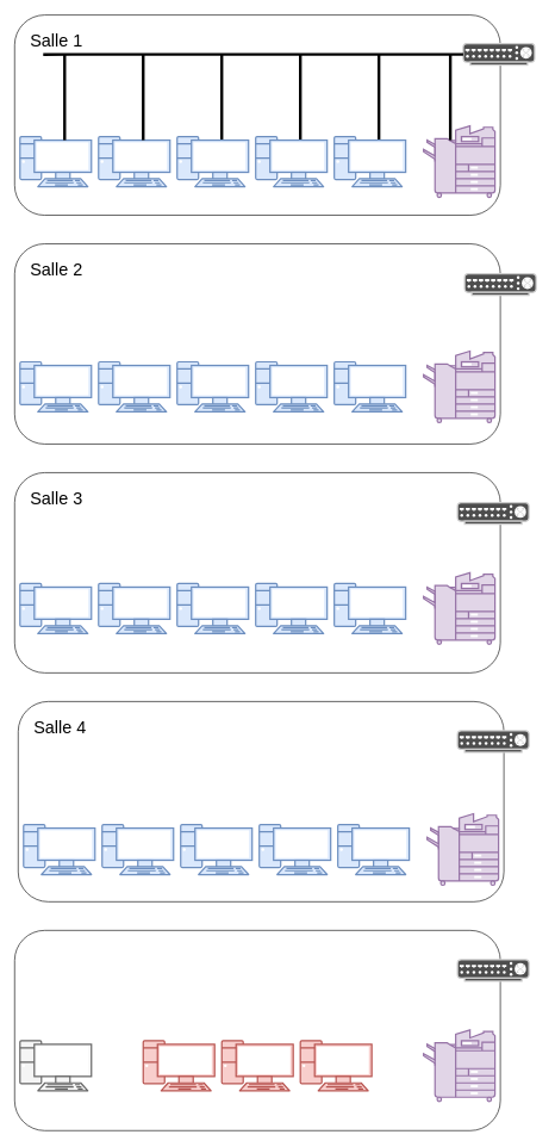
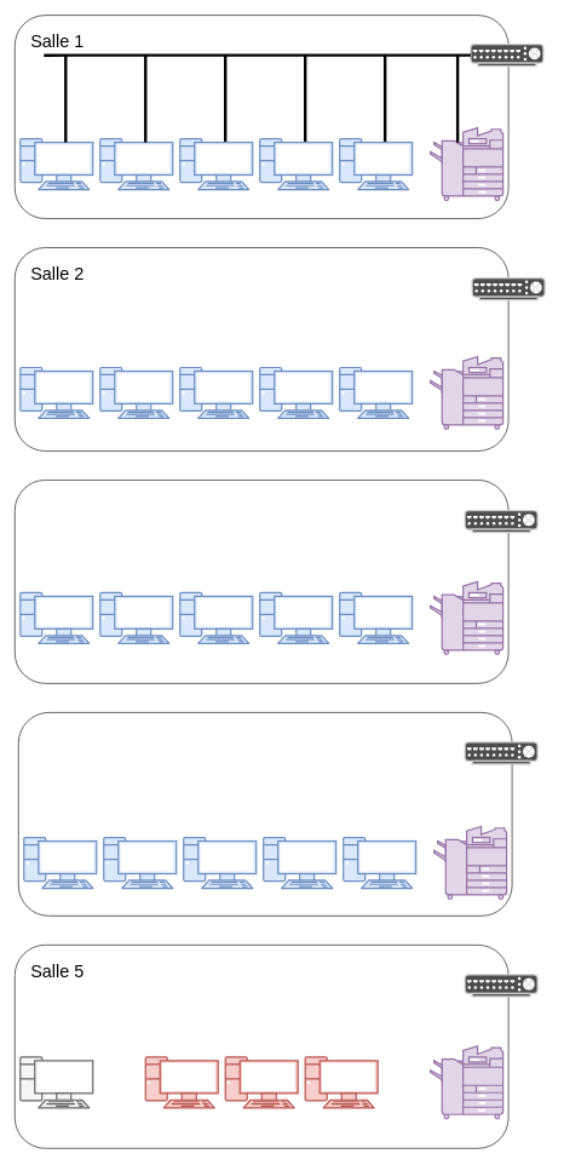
  <mxCell id="0" />
  <mxCell id="1" parent="0" />
  <mxCell id="2" value="" style="group;movable=0;resizable=0;rotatable=0;deletable=0;editable=0;connectable=0;" parent="1" vertex="1" connectable="0"><mxGeometry x="20" y="340" width="730" height="280" as="geometry" /></mxCell>
  <mxCell id="3" value="" style="rounded=1;whiteSpace=wrap;html=1;movable=0;resizable=0;rotatable=0;deletable=0;editable=0;connectable=0;" parent="2" vertex="1"><mxGeometry width="680" height="280" as="geometry" /></mxCell>
  <mxCell id="4" value="&lt;div&gt;Salle 2&lt;br&gt;&lt;/div&gt;" style="text;html=1;resizable=0;points=[];autosize=1;align=left;verticalAlign=top;spacingTop=-4;fontSize=24;movable=0;rotatable=0;deletable=0;editable=0;connectable=0;" parent="2" vertex="1"><mxGeometry x="20" y="20" width="90" height="30" as="geometry" /></mxCell>
  <mxCell id="5" value="" style="verticalAlign=top;verticalLabelPosition=bottom;labelPosition=center;align=center;html=1;outlineConnect=0;fillColor=#dae8fc;strokeColor=#6c8ebf;gradientDirection=north;strokeWidth=2;shape=mxgraph.networks.pc;movable=0;resizable=0;rotatable=0;deletable=0;editable=0;connectable=0;" parent="2" vertex="1"><mxGeometry x="7.5" y="165" width="100" height="70" as="geometry" /></mxCell>
  <mxCell id="6" value="" style="verticalAlign=top;verticalLabelPosition=bottom;labelPosition=center;align=center;html=1;outlineConnect=0;fillColor=#dae8fc;strokeColor=#6c8ebf;gradientDirection=north;strokeWidth=2;shape=mxgraph.networks.pc;movable=0;resizable=0;rotatable=0;deletable=0;editable=0;connectable=0;" parent="2" vertex="1"><mxGeometry x="117.5" y="165" width="100" height="70" as="geometry" /></mxCell>
  <mxCell id="7" value="" style="verticalAlign=top;verticalLabelPosition=bottom;labelPosition=center;align=center;html=1;outlineConnect=0;fillColor=#dae8fc;strokeColor=#6c8ebf;gradientDirection=north;strokeWidth=2;shape=mxgraph.networks.pc;movable=0;resizable=0;rotatable=0;deletable=0;editable=0;connectable=0;" parent="2" vertex="1"><mxGeometry x="227.5" y="165" width="100" height="70" as="geometry" /></mxCell>
  <mxCell id="8" value="" style="verticalAlign=top;verticalLabelPosition=bottom;labelPosition=center;align=center;html=1;outlineConnect=0;fillColor=#dae8fc;strokeColor=#6c8ebf;gradientDirection=north;strokeWidth=2;shape=mxgraph.networks.pc;movable=0;resizable=0;rotatable=0;deletable=0;editable=0;connectable=0;" parent="2" vertex="1"><mxGeometry x="337.5" y="165" width="100" height="70" as="geometry" /></mxCell>
  <mxCell id="9" value="" style="verticalAlign=top;verticalLabelPosition=bottom;labelPosition=center;align=center;html=1;outlineConnect=0;fillColor=#e1d5e7;strokeColor=#9673a6;gradientDirection=north;strokeWidth=2;shape=mxgraph.networks.copier;movable=0;resizable=0;rotatable=0;deletable=0;editable=0;connectable=0;" parent="2" vertex="1"><mxGeometry x="572.5" y="150" width="100" height="100" as="geometry" /></mxCell>
  <mxCell id="10" value="" style="verticalAlign=top;verticalLabelPosition=bottom;labelPosition=center;align=center;html=1;outlineConnect=0;fillColor=#dae8fc;strokeColor=#6c8ebf;gradientDirection=north;strokeWidth=2;shape=mxgraph.networks.pc;movable=0;resizable=0;rotatable=0;deletable=0;editable=0;connectable=0;" parent="2" vertex="1"><mxGeometry x="447.5" y="165" width="100" height="70" as="geometry" /></mxCell>
  <mxCell id="11" value="" style="verticalAlign=top;verticalLabelPosition=bottom;labelPosition=center;align=center;html=1;outlineConnect=0;gradientDirection=north;strokeWidth=2;shape=mxgraph.networks.switch;fillColor=#4D4D4D;strokeColor=#CCCCCC;fontColor=#ffffff;" vertex="1" parent="2"><mxGeometry x="630" y="42" width="100" height="30" as="geometry" /></mxCell>
  <mxCell id="12" value="" style="group;movable=0;resizable=0;rotatable=0;deletable=0;editable=0;connectable=0;" parent="1" vertex="1" connectable="0"><mxGeometry x="20" y="660" width="720" height="280" as="geometry" /></mxCell>
  <mxCell id="13" value="" style="rounded=1;whiteSpace=wrap;html=1;movable=0;resizable=0;rotatable=0;deletable=0;editable=0;connectable=0;" parent="12" vertex="1"><mxGeometry width="680" height="280" as="geometry" /></mxCell>
- <mxCell id="14" value="&lt;div&gt;Salle 3&lt;br&gt;&lt;/div&gt;" style="text;html=1;resizable=0;points=[];autosize=1;align=left;verticalAlign=top;spacingTop=-4;fontSize=24;movable=0;rotatable=0;deletable=0;editable=0;connectable=0;" parent="12" vertex="1"><mxGeometry x="20" y="20" width="90" height="30" as="geometry" /></mxCell>
  <mxCell id="15" value="" style="verticalAlign=top;verticalLabelPosition=bottom;labelPosition=center;align=center;html=1;outlineConnect=0;fillColor=#dae8fc;strokeColor=#6c8ebf;gradientDirection=north;strokeWidth=2;shape=mxgraph.networks.pc;movable=0;resizable=0;rotatable=0;deletable=0;editable=0;connectable=0;" parent="12" vertex="1"><mxGeometry x="7.5" y="155" width="100" height="70" as="geometry" /></mxCell>
  <mxCell id="16" value="" style="verticalAlign=top;verticalLabelPosition=bottom;labelPosition=center;align=center;html=1;outlineConnect=0;fillColor=#dae8fc;strokeColor=#6c8ebf;gradientDirection=north;strokeWidth=2;shape=mxgraph.networks.pc;movable=0;resizable=0;rotatable=0;deletable=0;editable=0;connectable=0;" parent="12" vertex="1"><mxGeometry x="117.5" y="155" width="100" height="70" as="geometry" /></mxCell>
  <mxCell id="17" value="" style="verticalAlign=top;verticalLabelPosition=bottom;labelPosition=center;align=center;html=1;outlineConnect=0;fillColor=#dae8fc;strokeColor=#6c8ebf;gradientDirection=north;strokeWidth=2;shape=mxgraph.networks.pc;movable=0;resizable=0;rotatable=0;deletable=0;editable=0;connectable=0;" parent="12" vertex="1"><mxGeometry x="227.5" y="155" width="100" height="70" as="geometry" /></mxCell>
  <mxCell id="18" value="" style="verticalAlign=top;verticalLabelPosition=bottom;labelPosition=center;align=center;html=1;outlineConnect=0;fillColor=#dae8fc;strokeColor=#6c8ebf;gradientDirection=north;strokeWidth=2;shape=mxgraph.networks.pc;movable=0;resizable=0;rotatable=0;deletable=0;editable=0;connectable=0;" parent="12" vertex="1"><mxGeometry x="337.5" y="155" width="100" height="70" as="geometry" /></mxCell>
  <mxCell id="19" value="" style="verticalAlign=top;verticalLabelPosition=bottom;labelPosition=center;align=center;html=1;outlineConnect=0;fillColor=#e1d5e7;strokeColor=#9673a6;gradientDirection=north;strokeWidth=2;shape=mxgraph.networks.copier;movable=0;resizable=0;rotatable=0;deletable=0;editable=0;connectable=0;" parent="12" vertex="1"><mxGeometry x="572.5" y="140" width="100" height="100" as="geometry" /></mxCell>
  <mxCell id="20" value="" style="verticalAlign=top;verticalLabelPosition=bottom;labelPosition=center;align=center;html=1;outlineConnect=0;fillColor=#dae8fc;strokeColor=#6c8ebf;gradientDirection=north;strokeWidth=2;shape=mxgraph.networks.pc;movable=0;resizable=0;rotatable=0;deletable=0;editable=0;connectable=0;" parent="12" vertex="1"><mxGeometry x="447.5" y="155" width="100" height="70" as="geometry" /></mxCell>
  <mxCell id="21" value="" style="verticalAlign=top;verticalLabelPosition=bottom;labelPosition=center;align=center;html=1;outlineConnect=0;gradientDirection=north;strokeWidth=2;shape=mxgraph.networks.switch;fillColor=#4D4D4D;strokeColor=#CCCCCC;fontColor=#ffffff;" vertex="1" parent="12"><mxGeometry x="620" y="42" width="100" height="30" as="geometry" /></mxCell>
  <mxCell id="22" value="" style="group;movable=0;resizable=0;rotatable=0;deletable=0;editable=0;connectable=0;" parent="1" vertex="1" connectable="0"><mxGeometry x="25" y="980.059" width="730" height="280" as="geometry" /></mxCell>
  <mxCell id="23" value="" style="rounded=1;whiteSpace=wrap;html=1;movable=0;resizable=0;rotatable=0;deletable=0;editable=0;connectable=0;" parent="22" vertex="1"><mxGeometry width="680" height="280" as="geometry" /></mxCell>
- <mxCell id="24" value="&lt;div&gt;Salle 4&lt;br&gt;&lt;/div&gt;" style="text;html=1;resizable=0;points=[];autosize=1;align=left;verticalAlign=top;spacingTop=-4;fontSize=24;movable=0;rotatable=0;deletable=0;editable=0;connectable=0;" parent="22" vertex="1"><mxGeometry x="20" y="20" width="90" height="30" as="geometry" /></mxCell>
  <mxCell id="25" value="" style="verticalAlign=top;verticalLabelPosition=bottom;labelPosition=center;align=center;html=1;outlineConnect=0;fillColor=#dae8fc;strokeColor=#6c8ebf;gradientDirection=north;strokeWidth=2;shape=mxgraph.networks.pc;movable=0;resizable=0;rotatable=0;deletable=0;editable=0;connectable=0;" parent="22" vertex="1"><mxGeometry x="7.5" y="172" width="100" height="70" as="geometry" /></mxCell>
  <mxCell id="26" value="" style="verticalAlign=top;verticalLabelPosition=bottom;labelPosition=center;align=center;html=1;outlineConnect=0;fillColor=#dae8fc;strokeColor=#6c8ebf;gradientDirection=north;strokeWidth=2;shape=mxgraph.networks.pc;movable=0;resizable=0;rotatable=0;deletable=0;editable=0;connectable=0;" parent="22" vertex="1"><mxGeometry x="117.5" y="172" width="100" height="70" as="geometry" /></mxCell>
  <mxCell id="27" value="" style="verticalAlign=top;verticalLabelPosition=bottom;labelPosition=center;align=center;html=1;outlineConnect=0;fillColor=#dae8fc;strokeColor=#6c8ebf;gradientDirection=north;strokeWidth=2;shape=mxgraph.networks.pc;movable=0;resizable=0;rotatable=0;deletable=0;editable=0;connectable=0;" parent="22" vertex="1"><mxGeometry x="227.5" y="172" width="100" height="70" as="geometry" /></mxCell>
  <mxCell id="28" value="" style="verticalAlign=top;verticalLabelPosition=bottom;labelPosition=center;align=center;html=1;outlineConnect=0;fillColor=#dae8fc;strokeColor=#6c8ebf;gradientDirection=north;strokeWidth=2;shape=mxgraph.networks.pc;movable=0;resizable=0;rotatable=0;deletable=0;editable=0;connectable=0;" parent="22" vertex="1"><mxGeometry x="337.5" y="172" width="100" height="70" as="geometry" /></mxCell>
  <mxCell id="29" value="" style="verticalAlign=top;verticalLabelPosition=bottom;labelPosition=center;align=center;html=1;outlineConnect=0;fillColor=#e1d5e7;strokeColor=#9673a6;gradientDirection=north;strokeWidth=2;shape=mxgraph.networks.copier;movable=0;resizable=0;rotatable=0;deletable=0;editable=0;connectable=0;" parent="22" vertex="1"><mxGeometry x="572.5" y="157" width="100" height="100" as="geometry" /></mxCell>
  <mxCell id="30" value="" style="verticalAlign=top;verticalLabelPosition=bottom;labelPosition=center;align=center;html=1;outlineConnect=0;fillColor=#dae8fc;strokeColor=#6c8ebf;gradientDirection=north;strokeWidth=2;shape=mxgraph.networks.pc;movable=0;resizable=0;rotatable=0;deletable=0;editable=0;connectable=0;" parent="22" vertex="1"><mxGeometry x="447.5" y="172" width="100" height="70" as="geometry" /></mxCell>
  <mxCell id="31" value="" style="verticalAlign=top;verticalLabelPosition=bottom;labelPosition=center;align=center;html=1;outlineConnect=0;gradientDirection=north;strokeWidth=2;shape=mxgraph.networks.switch;fillColor=#4D4D4D;strokeColor=#CCCCCC;fontColor=#ffffff;" vertex="1" parent="22"><mxGeometry x="615" y="40.941" width="100" height="30" as="geometry" /></mxCell>
  <mxCell id="32" value="" style="group;movable=0;resizable=0;rotatable=0;deletable=0;editable=0;connectable=0;" parent="1" vertex="1" connectable="0"><mxGeometry x="20" y="1300.118" width="730" height="280" as="geometry" /></mxCell>
  <mxCell id="33" value="" style="rounded=1;whiteSpace=wrap;html=1;movable=0;resizable=0;rotatable=0;deletable=0;editable=0;connectable=0;" parent="32" vertex="1"><mxGeometry width="680" height="280" as="geometry" /></mxCell>
+ <mxCell id="34" value="&lt;div&gt;Salle 5&lt;br&gt;&lt;/div&gt;" style="text;html=1;resizable=0;points=[];autosize=1;align=left;verticalAlign=top;spacingTop=-4;fontSize=24;movable=0;rotatable=0;deletable=0;editable=0;connectable=0;" parent="32" vertex="1"><mxGeometry x="20" y="20" width="90" height="30" as="geometry" /></mxCell>
  <mxCell id="35" value="" style="verticalAlign=top;verticalLabelPosition=bottom;labelPosition=center;align=center;html=1;outlineConnect=0;fillColor=#f5f5f5;strokeColor=#666666;gradientDirection=north;strokeWidth=2;shape=mxgraph.networks.pc;fontColor=#333333;movable=0;resizable=0;rotatable=0;deletable=0;editable=0;connectable=0;" parent="32" vertex="1"><mxGeometry x="7.5" y="154.294" width="100" height="70" as="geometry" /></mxCell>
  <mxCell id="36" value="" style="verticalAlign=top;verticalLabelPosition=bottom;labelPosition=center;align=center;html=1;outlineConnect=0;fillColor=#f8cecc;strokeColor=#b85450;gradientDirection=north;strokeWidth=2;shape=mxgraph.networks.pc;movable=0;resizable=0;rotatable=0;deletable=0;editable=0;connectable=0;" parent="32" vertex="1"><mxGeometry x="180" y="154.294" width="100" height="70" as="geometry" /></mxCell>
  <mxCell id="37" value="" style="verticalAlign=top;verticalLabelPosition=bottom;labelPosition=center;align=center;html=1;outlineConnect=0;fillColor=#f8cecc;strokeColor=#b85450;gradientDirection=north;strokeWidth=2;shape=mxgraph.networks.pc;movable=0;resizable=0;rotatable=0;deletable=0;editable=0;connectable=0;" parent="32" vertex="1"><mxGeometry x="290" y="154.294" width="100" height="70" as="geometry" /></mxCell>
  <mxCell id="38" value="" style="verticalAlign=top;verticalLabelPosition=bottom;labelPosition=center;align=center;html=1;outlineConnect=0;fillColor=#f8cecc;strokeColor=#b85450;gradientDirection=north;strokeWidth=2;shape=mxgraph.networks.pc;movable=0;resizable=0;rotatable=0;deletable=0;editable=0;connectable=0;" parent="32" vertex="1"><mxGeometry x="400" y="154.294" width="100" height="70" as="geometry" /></mxCell>
  <mxCell id="39" value="" style="verticalAlign=top;verticalLabelPosition=bottom;labelPosition=center;align=center;html=1;outlineConnect=0;fillColor=#e1d5e7;strokeColor=#9673a6;gradientDirection=north;strokeWidth=2;shape=mxgraph.networks.copier;movable=0;resizable=0;rotatable=0;deletable=0;editable=0;connectable=0;" parent="32" vertex="1"><mxGeometry x="572.5" y="139.294" width="100" height="100" as="geometry" /></mxCell>
  <mxCell id="40" value="" style="verticalAlign=top;verticalLabelPosition=bottom;labelPosition=center;align=center;html=1;outlineConnect=0;gradientDirection=north;strokeWidth=2;shape=mxgraph.networks.switch;fillColor=#4D4D4D;strokeColor=#CCCCCC;fontColor=#ffffff;" vertex="1" parent="32"><mxGeometry x="620" y="40.941" width="100" height="30" as="geometry" /></mxCell>
  <mxCell id="41" value="" style="group;movable=0;resizable=0;rotatable=0;deletable=0;editable=0;connectable=0;" parent="1" vertex="1" connectable="0"><mxGeometry x="20" y="20" width="680" height="280" as="geometry" /></mxCell>
  <mxCell id="42" value="" style="group;movable=0;resizable=0;rotatable=0;deletable=0;editable=0;connectable=0;" parent="41" vertex="1" connectable="0"><mxGeometry width="728" height="280" as="geometry" /></mxCell>
  <mxCell id="43" value="" style="rounded=1;whiteSpace=wrap;html=1;movable=0;resizable=0;rotatable=0;deletable=0;editable=0;connectable=0;" parent="42" vertex="1"><mxGeometry width="680" height="280" as="geometry" /></mxCell>
  <mxCell id="44" value="&lt;div&gt;Salle 1&lt;/div&gt;" style="text;html=1;resizable=0;points=[];autosize=1;align=left;verticalAlign=top;spacingTop=-4;fontSize=24;movable=0;rotatable=0;deletable=0;editable=0;connectable=0;" parent="42" vertex="1"><mxGeometry x="20" y="20" width="90" height="30" as="geometry" /></mxCell>
  <mxCell id="45" value="" style="verticalAlign=top;verticalLabelPosition=bottom;labelPosition=center;align=center;html=1;outlineConnect=0;fillColor=#dae8fc;strokeColor=#6c8ebf;gradientDirection=north;strokeWidth=2;shape=mxgraph.networks.pc;movable=0;resizable=0;rotatable=0;deletable=0;editable=0;connectable=0;" parent="42" vertex="1"><mxGeometry x="7.5" y="170" width="100" height="70" as="geometry" /></mxCell>
  <mxCell id="46" value="" style="verticalAlign=top;verticalLabelPosition=bottom;labelPosition=center;align=center;html=1;outlineConnect=0;fillColor=#dae8fc;strokeColor=#6c8ebf;gradientDirection=north;strokeWidth=2;shape=mxgraph.networks.pc;movable=0;resizable=0;rotatable=0;deletable=0;editable=0;connectable=0;" parent="42" vertex="1"><mxGeometry x="117.5" y="170" width="100" height="70" as="geometry" /></mxCell>
  <mxCell id="47" value="" style="verticalAlign=top;verticalLabelPosition=bottom;labelPosition=center;align=center;html=1;outlineConnect=0;fillColor=#dae8fc;strokeColor=#6c8ebf;gradientDirection=north;strokeWidth=2;shape=mxgraph.networks.pc;movable=0;resizable=0;rotatable=0;deletable=0;editable=0;connectable=0;" parent="42" vertex="1"><mxGeometry x="227.5" y="170" width="100" height="70" as="geometry" /></mxCell>
  <mxCell id="48" value="" style="verticalAlign=top;verticalLabelPosition=bottom;labelPosition=center;align=center;html=1;outlineConnect=0;fillColor=#dae8fc;strokeColor=#6c8ebf;gradientDirection=north;strokeWidth=2;shape=mxgraph.networks.pc;movable=0;resizable=0;rotatable=0;deletable=0;editable=0;connectable=0;" parent="42" vertex="1"><mxGeometry x="337.5" y="170" width="100" height="70" as="geometry" /></mxCell>
  <mxCell id="49" value="" style="verticalAlign=top;verticalLabelPosition=bottom;labelPosition=center;align=center;html=1;outlineConnect=0;fillColor=#e1d5e7;strokeColor=#9673a6;gradientDirection=north;strokeWidth=2;shape=mxgraph.networks.copier;movable=0;resizable=0;rotatable=0;deletable=0;editable=0;connectable=0;" parent="42" vertex="1"><mxGeometry x="572.5" y="155" width="100" height="100" as="geometry" /></mxCell>
  <mxCell id="50" value="" style="verticalAlign=top;verticalLabelPosition=bottom;labelPosition=center;align=center;html=1;outlineConnect=0;fillColor=#dae8fc;strokeColor=#6c8ebf;gradientDirection=north;strokeWidth=2;shape=mxgraph.networks.pc;movable=0;resizable=0;rotatable=0;deletable=0;editable=0;connectable=0;" parent="42" vertex="1"><mxGeometry x="447.5" y="170" width="100" height="70" as="geometry" /></mxCell>
  <mxCell id="51" value="" style="verticalAlign=top;verticalLabelPosition=bottom;labelPosition=center;align=center;html=1;outlineConnect=0;gradientDirection=north;strokeWidth=2;shape=mxgraph.networks.switch;fillColor=#4D4D4D;strokeColor=#CCCCCC;fontColor=#ffffff;" vertex="1" parent="42"><mxGeometry x="628" y="40" width="100" height="30" as="geometry" /></mxCell>
  <mxCell id="52" value="" style="endArrow=none;html=1;strokeWidth=4;" edge="1" parent="42"><mxGeometry width="50" height="50" relative="1" as="geometry"><mxPoint x="510" y="174" as="sourcePoint" /><mxPoint x="510" y="54" as="targetPoint" /></mxGeometry></mxCell>
  <mxCell id="53" value="" style="endArrow=none;html=1;strokeWidth=4;" edge="1" parent="42"><mxGeometry width="50" height="50" relative="1" as="geometry"><mxPoint x="610" y="175" as="sourcePoint" /><mxPoint x="610" y="55" as="targetPoint" /></mxGeometry></mxCell>
  <mxCell id="54" value="" style="endArrow=none;html=1;strokeWidth=4;" edge="1" parent="42"><mxGeometry width="50" height="50" relative="1" as="geometry"><mxPoint x="400" y="174" as="sourcePoint" /><mxPoint x="400" y="54" as="targetPoint" /></mxGeometry></mxCell>
  <mxCell id="55" value="" style="endArrow=none;html=1;strokeWidth=4;" edge="1" parent="42"><mxGeometry width="50" height="50" relative="1" as="geometry"><mxPoint x="290" y="174" as="sourcePoint" /><mxPoint x="290" y="54" as="targetPoint" /></mxGeometry></mxCell>
  <mxCell id="56" value="" style="endArrow=none;html=1;strokeWidth=4;" edge="1" parent="42"><mxGeometry width="50" height="50" relative="1" as="geometry"><mxPoint x="180" y="175" as="sourcePoint" /><mxPoint x="180" y="55" as="targetPoint" /></mxGeometry></mxCell>
  <mxCell id="57" value="" style="endArrow=none;html=1;strokeWidth=4;" edge="1" parent="42"><mxGeometry width="50" height="50" relative="1" as="geometry"><mxPoint x="70" y="175" as="sourcePoint" /><mxPoint x="70" y="55" as="targetPoint" /></mxGeometry></mxCell>
  <mxCell id="58" style="edgeStyle=orthogonalEdgeStyle;rounded=0;orthogonalLoop=1;jettySize=auto;html=1;exitX=0;exitY=0.5;exitDx=0;exitDy=0;exitPerimeter=0;strokeWidth=4;endArrow=none;endFill=0;" edge="1" parent="1" source="51"><mxGeometry relative="1" as="geometry"><mxPoint x="60" y="75.235" as="targetPoint" /><Array as="points"><mxPoint x="100" y="75" /><mxPoint x="100" y="75" /></Array></mxGeometry></mxCell>
